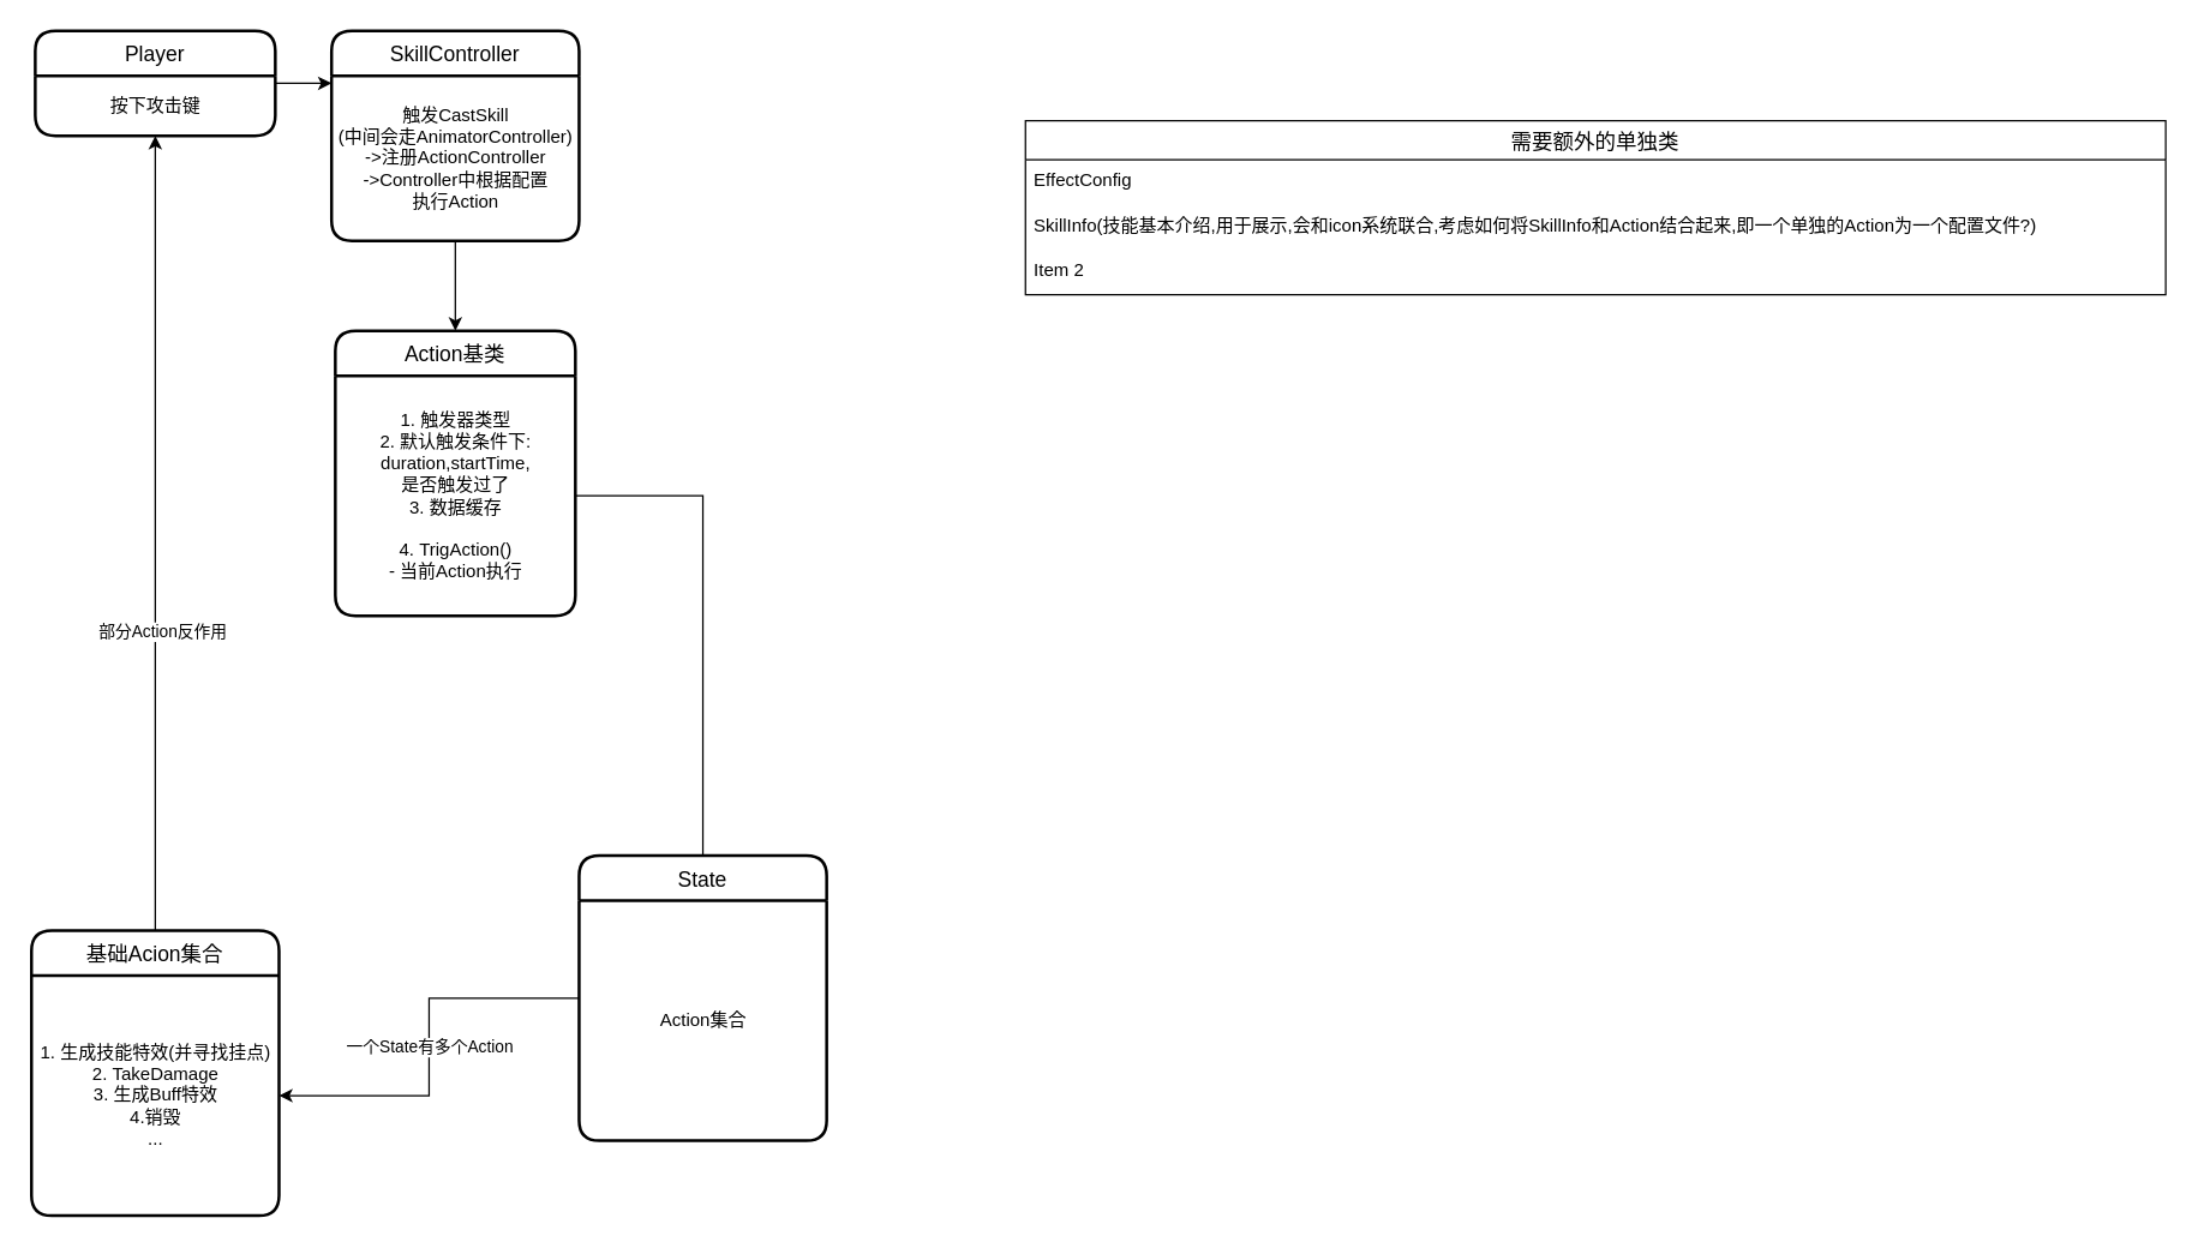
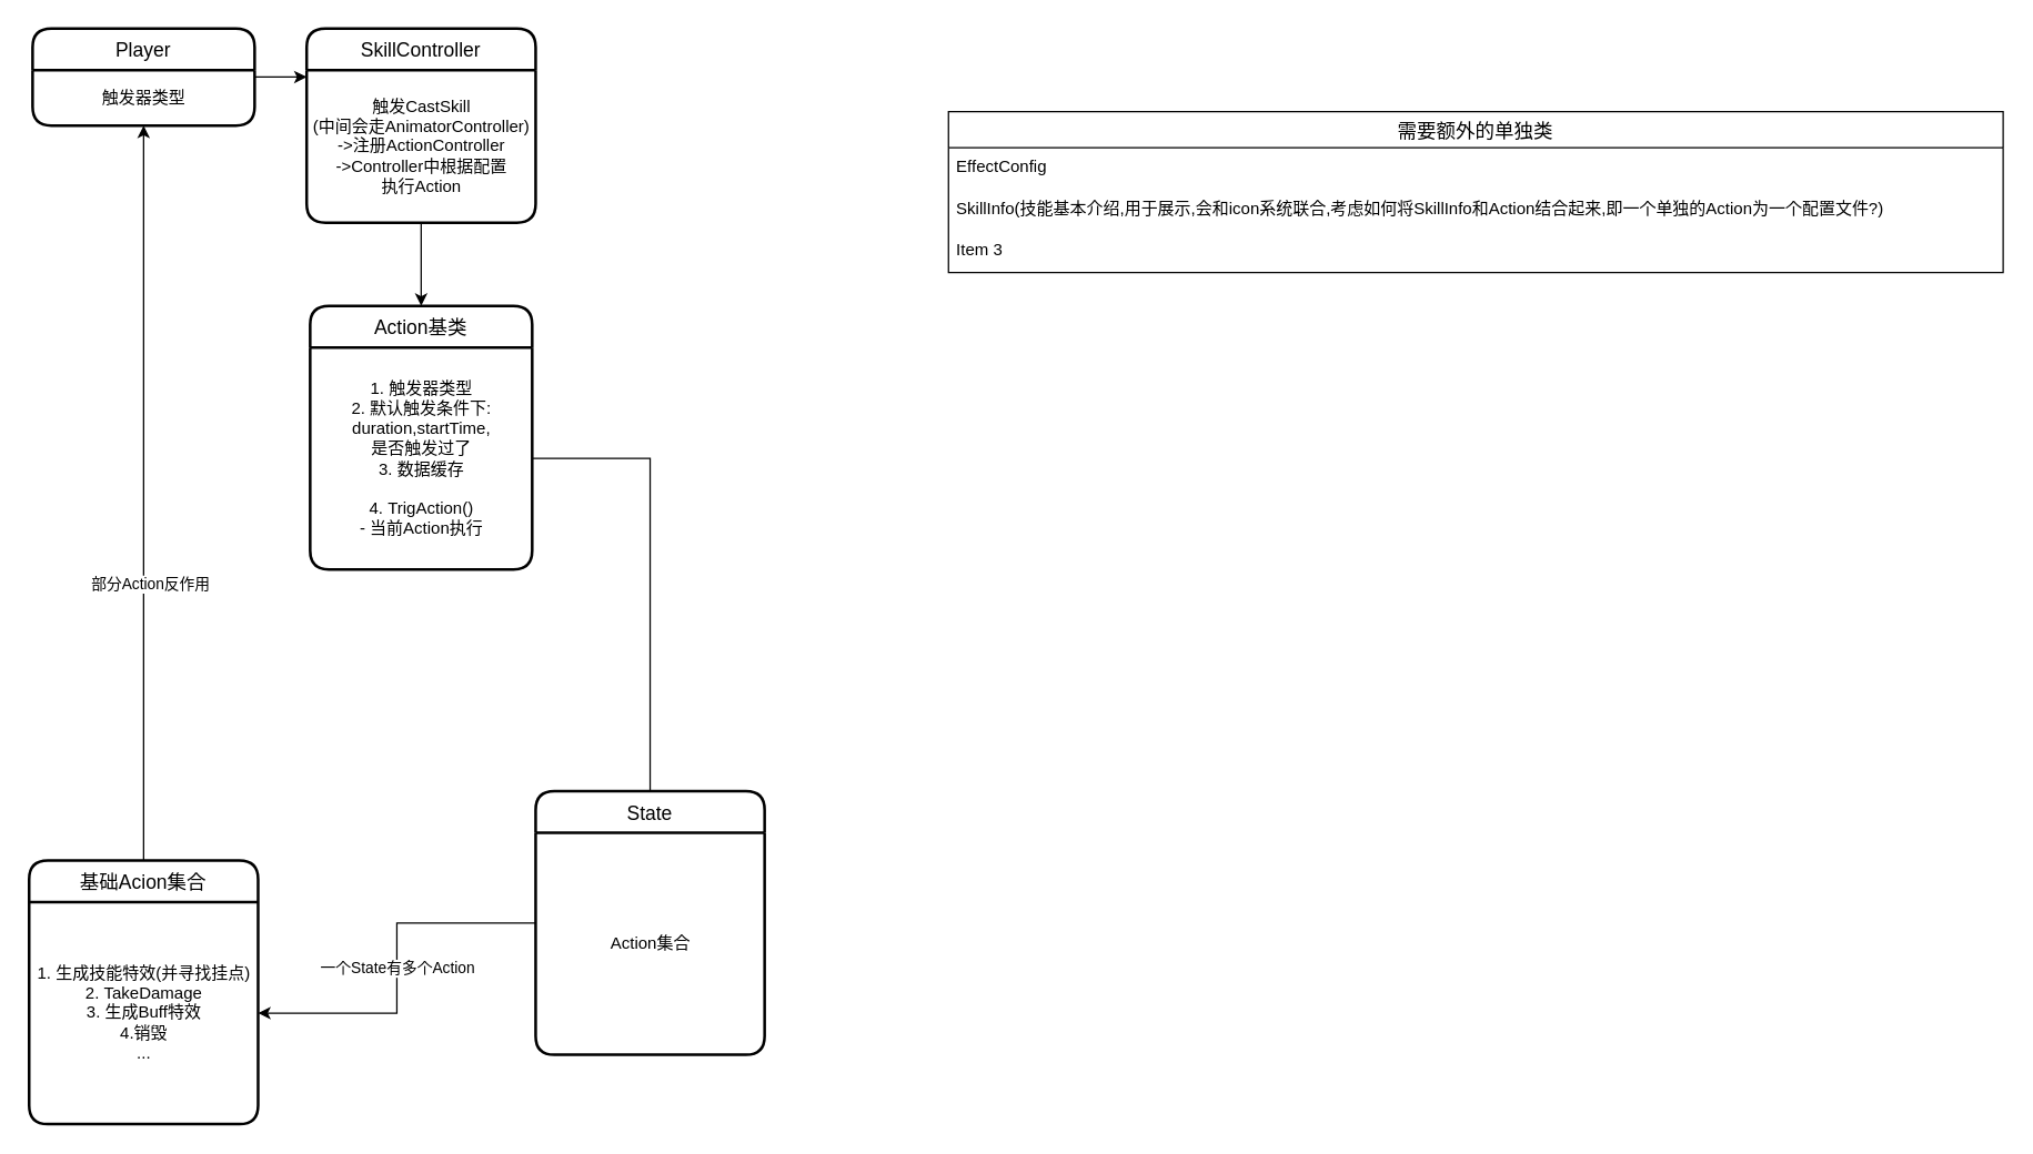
  <mxCell id="0" />
  <mxCell id="1" parent="0" />
  <mxCell id="2" value="Action基类" style="swimlane;childLayout=stackLayout;horizontal=1;startSize=30;horizontalStack=0;rounded=1;fontSize=14;fontStyle=0;strokeWidth=2;resizeParent=0;resizeLast=1;shadow=0;dashed=0;align=center;" parent="1" vertex="1"><mxGeometry x="223" y="220" width="160" height="190" as="geometry" /></mxCell>
  <mxCell id="3" value="1. 触发器类型&lt;br&gt;2. 默认触发条件下: &lt;br&gt;duration,startTime,&lt;br&gt;是否触发过了&lt;br&gt;3. 数据缓存&lt;br&gt;&lt;br&gt;4. TrigAction() &lt;br&gt;- 当前Action执行&lt;br&gt;" style="text;html=1;align=center;verticalAlign=middle;resizable=0;points=[];autosize=1;" parent="2" vertex="1"><mxGeometry y="30" width="160" height="160" as="geometry" /></mxCell>
  <mxCell id="4" style="edgeStyle=orthogonalEdgeStyle;rounded=0;orthogonalLoop=1;jettySize=auto;html=1;entryX=0;entryY=0.045;entryDx=0;entryDy=0;entryPerimeter=0;" parent="1" source="5" target="8" edge="1"><mxGeometry relative="1" as="geometry" /></mxCell>
  <mxCell id="5" value="Player" style="swimlane;childLayout=stackLayout;horizontal=1;startSize=30;horizontalStack=0;rounded=1;fontSize=14;fontStyle=0;strokeWidth=2;resizeParent=0;resizeLast=1;shadow=0;dashed=0;align=center;" parent="1" vertex="1"><mxGeometry x="23" y="20" width="160" height="70" as="geometry" /></mxCell>
- <mxCell id="6" value="按下攻击键" style="text;html=1;align=center;verticalAlign=middle;resizable=0;points=[];autosize=1;" parent="5" vertex="1"><mxGeometry y="30" width="160" height="40" as="geometry" /></mxCell>
+ <mxCell id="6" value="触发器类型" style="text;html=1;align=center;verticalAlign=middle;resizable=0;points=[];autosize=1;" parent="5" vertex="1"><mxGeometry y="30" width="160" height="40" as="geometry" /></mxCell>
  <mxCell id="7" value="SkillController" style="swimlane;childLayout=stackLayout;horizontal=1;startSize=30;horizontalStack=0;rounded=1;fontSize=14;fontStyle=0;strokeWidth=2;resizeParent=0;resizeLast=1;shadow=0;dashed=0;align=center;" parent="1" vertex="1"><mxGeometry x="220.5" y="20" width="165" height="140" as="geometry" /></mxCell>
  <mxCell id="8" value="触发CastSkill&lt;br&gt;(中间会走AnimatorController)&lt;br&gt;-&amp;gt;注册ActionController&lt;br&gt;-&amp;gt;Controller中根据配置&lt;br&gt;执行Action" style="text;html=1;align=center;verticalAlign=middle;resizable=0;points=[];autosize=1;" parent="7" vertex="1"><mxGeometry y="30" width="165" height="110" as="geometry" /></mxCell>
  <mxCell id="9" style="edgeStyle=orthogonalEdgeStyle;rounded=0;orthogonalLoop=1;jettySize=auto;html=1;entryX=0.5;entryY=0;entryDx=0;entryDy=0;" parent="1" source="8" target="2" edge="1"><mxGeometry relative="1" as="geometry" /></mxCell>
  <mxCell id="10" value="基础Acion集合" style="swimlane;childLayout=stackLayout;horizontal=1;startSize=30;horizontalStack=0;rounded=1;fontSize=14;fontStyle=0;strokeWidth=2;resizeParent=0;resizeLast=1;shadow=0;dashed=0;align=center;" parent="1" vertex="1"><mxGeometry x="20.5" y="620" width="165" height="190" as="geometry" /></mxCell>
  <mxCell id="11" value="1. 生成技能特效(并寻找挂点)&lt;br&gt;2. TakeDamage&lt;br&gt;3. 生成Buff特效&lt;br&gt;4.销毁&lt;br&gt;..." style="text;html=1;align=center;verticalAlign=middle;resizable=0;points=[];autosize=1;" parent="10" vertex="1"><mxGeometry y="30" width="165" height="160" as="geometry" /></mxCell>
  <mxCell id="12" style="edgeStyle=orthogonalEdgeStyle;rounded=0;orthogonalLoop=1;jettySize=auto;html=1;" parent="1" source="3" target="21" edge="1"><mxGeometry relative="1" as="geometry" /></mxCell>
  <mxCell id="13" style="edgeStyle=orthogonalEdgeStyle;rounded=0;orthogonalLoop=1;jettySize=auto;html=1;exitX=0.5;exitY=0;exitDx=0;exitDy=0;" parent="1" source="10" target="6" edge="1"><mxGeometry relative="1" as="geometry"><Array as="points"><mxPoint x="103" y="600" /></Array></mxGeometry></mxCell>
  <mxCell id="14" value="部分Action反作用" style="edgeLabel;html=1;align=center;verticalAlign=middle;resizable=0;points=[];" parent="13" vertex="1" connectable="0"><mxGeometry x="-0.245" y="-4" relative="1" as="geometry"><mxPoint as="offset" /></mxGeometry></mxCell>
  <mxCell id="15" value="需要额外的单独类" style="swimlane;fontStyle=0;childLayout=stackLayout;horizontal=1;startSize=26;horizontalStack=0;resizeParent=1;resizeParentMax=0;resizeLast=0;collapsible=1;marginBottom=0;align=center;fontSize=14;" parent="1" vertex="1"><mxGeometry x="683" y="80" width="760" height="116" as="geometry" /></mxCell>
  <mxCell id="16" value="EffectConfig" style="text;strokeColor=none;fillColor=none;spacingLeft=4;spacingRight=4;overflow=hidden;rotatable=0;points=[[0,0.5],[1,0.5]];portConstraint=eastwest;fontSize=12;" parent="15" vertex="1"><mxGeometry y="26" width="760" height="30" as="geometry" /></mxCell>
  <mxCell id="17" value="SkillInfo(技能基本介绍,用于展示,会和icon系统联合,考虑如何将SkillInfo和Action结合起来,即一个单独的Action为一个配置文件?)" style="text;strokeColor=none;fillColor=none;spacingLeft=4;spacingRight=4;overflow=hidden;rotatable=0;points=[[0,0.5],[1,0.5]];portConstraint=eastwest;fontSize=12;" parent="15" vertex="1"><mxGeometry y="56" width="760" height="30" as="geometry" /></mxCell>
- <mxCell id="18" value="Item 2" style="text;strokeColor=none;fillColor=none;spacingLeft=4;spacingRight=4;overflow=hidden;rotatable=0;points=[[0,0.5],[1,0.5]];portConstraint=eastwest;fontSize=12;" parent="15" vertex="1"><mxGeometry y="86" width="760" height="30" as="geometry" /></mxCell>
+ <mxCell id="18" value="Item 3" style="text;strokeColor=none;fillColor=none;spacingLeft=4;spacingRight=4;overflow=hidden;rotatable=0;points=[[0,0.5],[1,0.5]];portConstraint=eastwest;fontSize=12;" parent="15" vertex="1"><mxGeometry y="86" width="760" height="30" as="geometry" /></mxCell>
  <mxCell id="19" value="一个State有多个Action" style="edgeStyle=orthogonalEdgeStyle;rounded=0;orthogonalLoop=1;jettySize=auto;html=1;" edge="1" parent="1" source="20" target="11"><mxGeometry relative="1" as="geometry" /></mxCell>
  <mxCell id="20" value="State" style="swimlane;childLayout=stackLayout;horizontal=1;startSize=30;horizontalStack=0;rounded=1;fontSize=14;fontStyle=0;strokeWidth=2;resizeParent=0;resizeLast=1;shadow=0;dashed=0;align=center;" vertex="1" parent="1"><mxGeometry x="385.5" y="570" width="165" height="190" as="geometry" /></mxCell>
  <mxCell id="21" value="Action集合" style="text;html=1;align=center;verticalAlign=middle;resizable=0;points=[];autosize=1;" vertex="1" parent="20"><mxGeometry y="30" width="165" height="160" as="geometry" /></mxCell>
